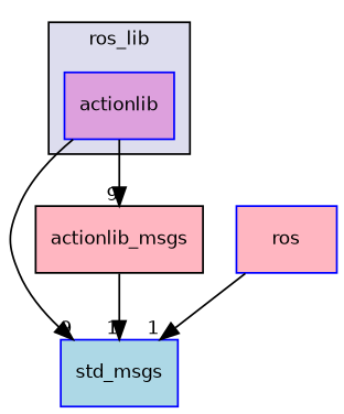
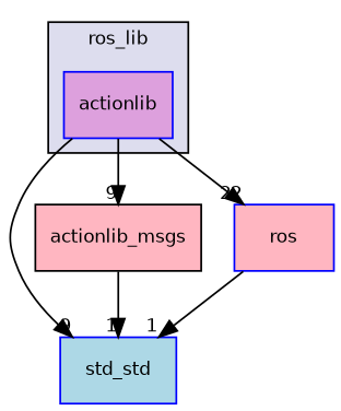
  digraph {
    compound=true
    node [color=blue fillcolor=lightpink fontname=Helvetica fontsize=10 shape=box style=filled]
    edge [headlabel=9 labeldistance=1.5 labelfontname=Helvetica labelfontsize=10]
    n1 [fillcolor=plum label=actionlib pencolor=black]
-   n2 [fillcolor=lightblue label=std_msgs]
+   n2 [fillcolor=lightblue label=std_std]
    n3 [color=black label=actionlib_msgs]
    n4 [label=ros]
    subgraph cluster_1 {
      bgcolor="#ddddee"
      fontname=Helvetica
      fontsize=10
      label=ros_lib
      pencolor=black
      n1
    }
    n1 -> n2
    n1 -> n3
+   n1 -> n4 [headlabel=22]
    n3 -> n2 [headlabel=1]
    n4 -> n2 [headlabel=1]
  }
